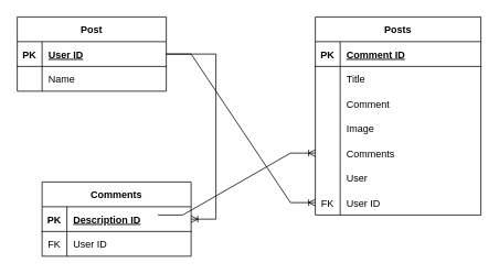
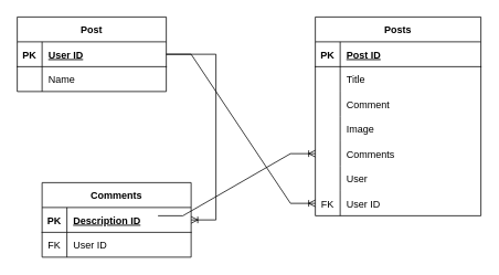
  <mxCell id="0" />
  <mxCell id="1" parent="0" />
  <mxCell id="2" value="Post" style="shape=table;startSize=30;container=1;collapsible=1;childLayout=tableLayout;fixedRows=1;rowLines=0;fontStyle=1;align=center;resizeLast=1;" parent="1" vertex="1"><mxGeometry x="20" y="20" width="180" height="90" as="geometry" /></mxCell>
  <mxCell id="3" value="" style="shape=tableRow;horizontal=0;startSize=0;swimlaneHead=0;swimlaneBody=0;fillColor=none;collapsible=0;dropTarget=0;points=[[0,0.5],[1,0.5]];portConstraint=eastwest;top=0;left=0;right=0;bottom=1;" parent="2" vertex="1"><mxGeometry y="30" width="180" height="30" as="geometry" /></mxCell>
  <mxCell id="4" value="PK" style="shape=partialRectangle;connectable=0;fillColor=none;top=0;left=0;bottom=0;right=0;fontStyle=1;overflow=hidden;" parent="3" vertex="1"><mxGeometry width="30" height="30" as="geometry"><mxRectangle width="30" height="30" as="alternateBounds" /></mxGeometry></mxCell>
  <mxCell id="5" value="User ID" style="shape=partialRectangle;connectable=0;fillColor=none;top=0;left=0;bottom=0;right=0;align=left;spacingLeft=6;fontStyle=5;overflow=hidden;" parent="3" vertex="1"><mxGeometry x="30" width="150" height="30" as="geometry"><mxRectangle width="150" height="30" as="alternateBounds" /></mxGeometry></mxCell>
  <mxCell id="6" style="shape=tableRow;horizontal=0;startSize=0;swimlaneHead=0;swimlaneBody=0;fillColor=none;collapsible=0;dropTarget=0;points=[[0,0.5],[1,0.5]];portConstraint=eastwest;top=0;left=0;right=0;bottom=0;" vertex="1" parent="2"><mxGeometry y="60" width="180" height="30" as="geometry" /></mxCell>
  <mxCell id="7" style="shape=partialRectangle;connectable=0;fillColor=none;top=0;left=0;bottom=0;right=0;editable=1;overflow=hidden;" vertex="1" parent="6"><mxGeometry width="30" height="30" as="geometry"><mxRectangle width="30" height="30" as="alternateBounds" /></mxGeometry></mxCell>
  <mxCell id="8" value="Name" style="shape=partialRectangle;connectable=0;fillColor=none;top=0;left=0;bottom=0;right=0;align=left;spacingLeft=6;overflow=hidden;" vertex="1" parent="6"><mxGeometry x="30" width="150" height="30" as="geometry"><mxRectangle width="150" height="30" as="alternateBounds" /></mxGeometry></mxCell>
  <mxCell id="9" value="Posts" style="shape=table;startSize=30;container=1;collapsible=1;childLayout=tableLayout;fixedRows=1;rowLines=0;fontStyle=1;align=center;resizeLast=1;" vertex="1" parent="1"><mxGeometry x="380" y="20" width="200" height="240" as="geometry" /></mxCell>
  <mxCell id="10" value="" style="shape=tableRow;horizontal=0;startSize=0;swimlaneHead=0;swimlaneBody=0;fillColor=none;collapsible=0;dropTarget=0;points=[[0,0.5],[1,0.5]];portConstraint=eastwest;top=0;left=0;right=0;bottom=1;" vertex="1" parent="9"><mxGeometry y="30" width="200" height="30" as="geometry" /></mxCell>
  <mxCell id="11" value="PK" style="shape=partialRectangle;connectable=0;fillColor=none;top=0;left=0;bottom=0;right=0;fontStyle=1;overflow=hidden;" vertex="1" parent="10"><mxGeometry width="30" height="30" as="geometry"><mxRectangle width="30" height="30" as="alternateBounds" /></mxGeometry></mxCell>
- <mxCell id="12" value="Comment ID" style="shape=partialRectangle;connectable=0;fillColor=none;top=0;left=0;bottom=0;right=0;align=left;spacingLeft=6;fontStyle=5;overflow=hidden;" vertex="1" parent="10"><mxGeometry x="30" width="170" height="30" as="geometry"><mxRectangle width="170" height="30" as="alternateBounds" /></mxGeometry></mxCell>
+ <mxCell id="12" value="Post ID" style="shape=partialRectangle;connectable=0;fillColor=none;top=0;left=0;bottom=0;right=0;align=left;spacingLeft=6;fontStyle=5;overflow=hidden;" vertex="1" parent="10"><mxGeometry x="30" width="170" height="30" as="geometry"><mxRectangle width="170" height="30" as="alternateBounds" /></mxGeometry></mxCell>
  <mxCell id="13" value="" style="shape=tableRow;horizontal=0;startSize=0;swimlaneHead=0;swimlaneBody=0;fillColor=none;collapsible=0;dropTarget=0;points=[[0,0.5],[1,0.5]];portConstraint=eastwest;top=0;left=0;right=0;bottom=0;" vertex="1" parent="9"><mxGeometry y="60" width="200" height="30" as="geometry" /></mxCell>
  <mxCell id="14" value="" style="shape=partialRectangle;connectable=0;fillColor=none;top=0;left=0;bottom=0;right=0;editable=1;overflow=hidden;" vertex="1" parent="13"><mxGeometry width="30" height="30" as="geometry"><mxRectangle width="30" height="30" as="alternateBounds" /></mxGeometry></mxCell>
  <mxCell id="15" value="Title" style="shape=partialRectangle;connectable=0;fillColor=none;top=0;left=0;bottom=0;right=0;align=left;spacingLeft=6;overflow=hidden;" vertex="1" parent="13"><mxGeometry x="30" width="170" height="30" as="geometry"><mxRectangle width="170" height="30" as="alternateBounds" /></mxGeometry></mxCell>
  <mxCell id="16" style="shape=tableRow;horizontal=0;startSize=0;swimlaneHead=0;swimlaneBody=0;fillColor=none;collapsible=0;dropTarget=0;points=[[0,0.5],[1,0.5]];portConstraint=eastwest;top=0;left=0;right=0;bottom=0;" vertex="1" parent="9"><mxGeometry y="90" width="200" height="30" as="geometry" /></mxCell>
  <mxCell id="17" style="shape=partialRectangle;connectable=0;fillColor=none;top=0;left=0;bottom=0;right=0;editable=1;overflow=hidden;" vertex="1" parent="16"><mxGeometry width="30" height="30" as="geometry"><mxRectangle width="30" height="30" as="alternateBounds" /></mxGeometry></mxCell>
  <mxCell id="18" value="Comment" style="shape=partialRectangle;connectable=0;fillColor=none;top=0;left=0;bottom=0;right=0;align=left;spacingLeft=6;overflow=hidden;" vertex="1" parent="16"><mxGeometry x="30" width="170" height="30" as="geometry"><mxRectangle width="170" height="30" as="alternateBounds" /></mxGeometry></mxCell>
  <mxCell id="19" value="" style="shape=tableRow;horizontal=0;startSize=0;swimlaneHead=0;swimlaneBody=0;fillColor=none;collapsible=0;dropTarget=0;points=[[0,0.5],[1,0.5]];portConstraint=eastwest;top=0;left=0;right=0;bottom=0;" vertex="1" parent="9"><mxGeometry y="120" width="200" height="30" as="geometry" /></mxCell>
  <mxCell id="20" value="" style="shape=partialRectangle;connectable=0;fillColor=none;top=0;left=0;bottom=0;right=0;editable=1;overflow=hidden;" vertex="1" parent="19"><mxGeometry width="30" height="30" as="geometry"><mxRectangle width="30" height="30" as="alternateBounds" /></mxGeometry></mxCell>
  <mxCell id="21" value="Image" style="shape=partialRectangle;connectable=0;fillColor=none;top=0;left=0;bottom=0;right=0;align=left;spacingLeft=6;overflow=hidden;" vertex="1" parent="19"><mxGeometry x="30" width="170" height="30" as="geometry"><mxRectangle width="170" height="30" as="alternateBounds" /></mxGeometry></mxCell>
  <mxCell id="22" style="shape=tableRow;horizontal=0;startSize=0;swimlaneHead=0;swimlaneBody=0;fillColor=none;collapsible=0;dropTarget=0;points=[[0,0.5],[1,0.5]];portConstraint=eastwest;top=0;left=0;right=0;bottom=0;" vertex="1" parent="9"><mxGeometry y="150" width="200" height="30" as="geometry" /></mxCell>
  <mxCell id="23" style="shape=partialRectangle;connectable=0;fillColor=none;top=0;left=0;bottom=0;right=0;editable=1;overflow=hidden;" vertex="1" parent="22"><mxGeometry width="30" height="30" as="geometry"><mxRectangle width="30" height="30" as="alternateBounds" /></mxGeometry></mxCell>
  <mxCell id="24" value="Comments " style="shape=partialRectangle;connectable=0;fillColor=none;top=0;left=0;bottom=0;right=0;align=left;spacingLeft=6;overflow=hidden;" vertex="1" parent="22"><mxGeometry x="30" width="170" height="30" as="geometry"><mxRectangle width="170" height="30" as="alternateBounds" /></mxGeometry></mxCell>
  <mxCell id="25" style="shape=tableRow;horizontal=0;startSize=0;swimlaneHead=0;swimlaneBody=0;fillColor=none;collapsible=0;dropTarget=0;points=[[0,0.5],[1,0.5]];portConstraint=eastwest;top=0;left=0;right=0;bottom=0;" vertex="1" parent="9"><mxGeometry y="180" width="200" height="30" as="geometry" /></mxCell>
  <mxCell id="26" style="shape=partialRectangle;connectable=0;fillColor=none;top=0;left=0;bottom=0;right=0;editable=1;overflow=hidden;" vertex="1" parent="25"><mxGeometry width="30" height="30" as="geometry"><mxRectangle width="30" height="30" as="alternateBounds" /></mxGeometry></mxCell>
  <mxCell id="27" value="User" style="shape=partialRectangle;connectable=0;fillColor=none;top=0;left=0;bottom=0;right=0;align=left;spacingLeft=6;overflow=hidden;" vertex="1" parent="25"><mxGeometry x="30" width="170" height="30" as="geometry"><mxRectangle width="170" height="30" as="alternateBounds" /></mxGeometry></mxCell>
  <mxCell id="28" style="shape=tableRow;horizontal=0;startSize=0;swimlaneHead=0;swimlaneBody=0;fillColor=none;collapsible=0;dropTarget=0;points=[[0,0.5],[1,0.5]];portConstraint=eastwest;top=0;left=0;right=0;bottom=0;" vertex="1" parent="9"><mxGeometry y="210" width="200" height="30" as="geometry" /></mxCell>
  <mxCell id="29" value="FK" style="shape=partialRectangle;connectable=0;fillColor=none;top=0;left=0;bottom=0;right=0;editable=1;overflow=hidden;" vertex="1" parent="28"><mxGeometry width="30" height="30" as="geometry"><mxRectangle width="30" height="30" as="alternateBounds" /></mxGeometry></mxCell>
  <mxCell id="30" value="User ID" style="shape=partialRectangle;connectable=0;fillColor=none;top=0;left=0;bottom=0;right=0;align=left;spacingLeft=6;overflow=hidden;" vertex="1" parent="28"><mxGeometry x="30" width="170" height="30" as="geometry"><mxRectangle width="170" height="30" as="alternateBounds" /></mxGeometry></mxCell>
  <mxCell id="31" value="" style="edgeStyle=entityRelationEdgeStyle;fontSize=12;html=1;endArrow=ERoneToMany;rounded=0;exitX=1.011;exitY=0.733;exitDx=0;exitDy=0;exitPerimeter=0;" edge="1" parent="1" target="22"><mxGeometry width="100" height="100" relative="1" as="geometry"><mxPoint x="190" y="260" as="sourcePoint" /><mxPoint x="290" y="160" as="targetPoint" /></mxGeometry></mxCell>
  <mxCell id="32" value="" style="edgeStyle=entityRelationEdgeStyle;fontSize=12;html=1;endArrow=ERoneToMany;rounded=0;entryX=0;entryY=0.5;entryDx=0;entryDy=0;exitX=1;exitY=0.5;exitDx=0;exitDy=0;" edge="1" parent="1" source="3" target="28"><mxGeometry width="100" height="100" relative="1" as="geometry"><mxPoint x="200" y="120" as="sourcePoint" /><mxPoint x="300" y="20" as="targetPoint" /></mxGeometry></mxCell>
  <mxCell id="33" value="Comments" style="shape=table;startSize=30;container=1;collapsible=1;childLayout=tableLayout;fixedRows=1;rowLines=0;fontStyle=1;align=center;resizeLast=1;" vertex="1" parent="1"><mxGeometry x="50" y="220" width="180" height="90" as="geometry" /></mxCell>
  <mxCell id="34" value="" style="shape=tableRow;horizontal=0;startSize=0;swimlaneHead=0;swimlaneBody=0;fillColor=none;collapsible=0;dropTarget=0;points=[[0,0.5],[1,0.5]];portConstraint=eastwest;top=0;left=0;right=0;bottom=1;" vertex="1" parent="33"><mxGeometry y="30" width="180" height="30" as="geometry" /></mxCell>
  <mxCell id="35" value="PK" style="shape=partialRectangle;connectable=0;fillColor=none;top=0;left=0;bottom=0;right=0;fontStyle=1;overflow=hidden;" vertex="1" parent="34"><mxGeometry width="30" height="30" as="geometry"><mxRectangle width="30" height="30" as="alternateBounds" /></mxGeometry></mxCell>
  <mxCell id="36" value="Description ID" style="shape=partialRectangle;connectable=0;fillColor=none;top=0;left=0;bottom=0;right=0;align=left;spacingLeft=6;fontStyle=5;overflow=hidden;" vertex="1" parent="34"><mxGeometry x="30" width="150" height="30" as="geometry"><mxRectangle width="150" height="30" as="alternateBounds" /></mxGeometry></mxCell>
  <mxCell id="37" value="" style="shape=tableRow;horizontal=0;startSize=0;swimlaneHead=0;swimlaneBody=0;fillColor=none;collapsible=0;dropTarget=0;points=[[0,0.5],[1,0.5]];portConstraint=eastwest;top=0;left=0;right=0;bottom=0;" vertex="1" parent="33"><mxGeometry y="60" width="180" height="30" as="geometry" /></mxCell>
  <mxCell id="38" value="FK" style="shape=partialRectangle;connectable=0;fillColor=none;top=0;left=0;bottom=0;right=0;editable=1;overflow=hidden;" vertex="1" parent="37"><mxGeometry width="30" height="30" as="geometry"><mxRectangle width="30" height="30" as="alternateBounds" /></mxGeometry></mxCell>
  <mxCell id="39" value="User ID" style="shape=partialRectangle;connectable=0;fillColor=none;top=0;left=0;bottom=0;right=0;align=left;spacingLeft=6;overflow=hidden;" vertex="1" parent="37"><mxGeometry x="30" width="150" height="30" as="geometry"><mxRectangle width="150" height="30" as="alternateBounds" /></mxGeometry></mxCell>
  <mxCell id="40" value="" style="edgeStyle=entityRelationEdgeStyle;fontSize=12;html=1;endArrow=ERoneToMany;rounded=0;" edge="1" parent="1" source="3" target="34"><mxGeometry width="100" height="100" relative="1" as="geometry"><mxPoint x="300" y="340" as="sourcePoint" /><mxPoint x="170" y="140" as="targetPoint" /></mxGeometry></mxCell>
